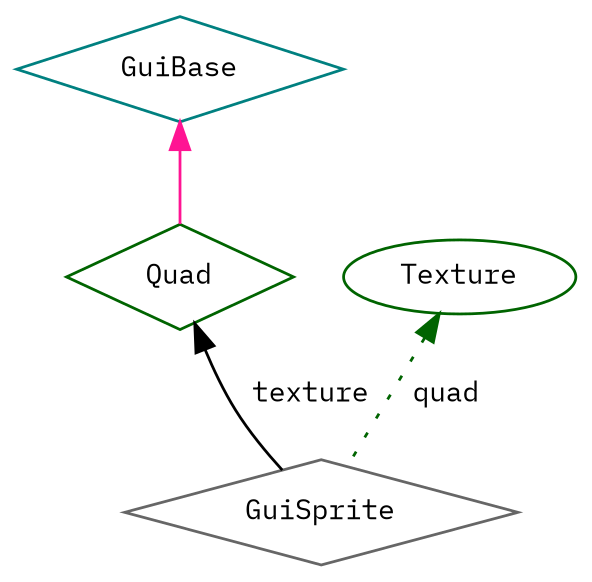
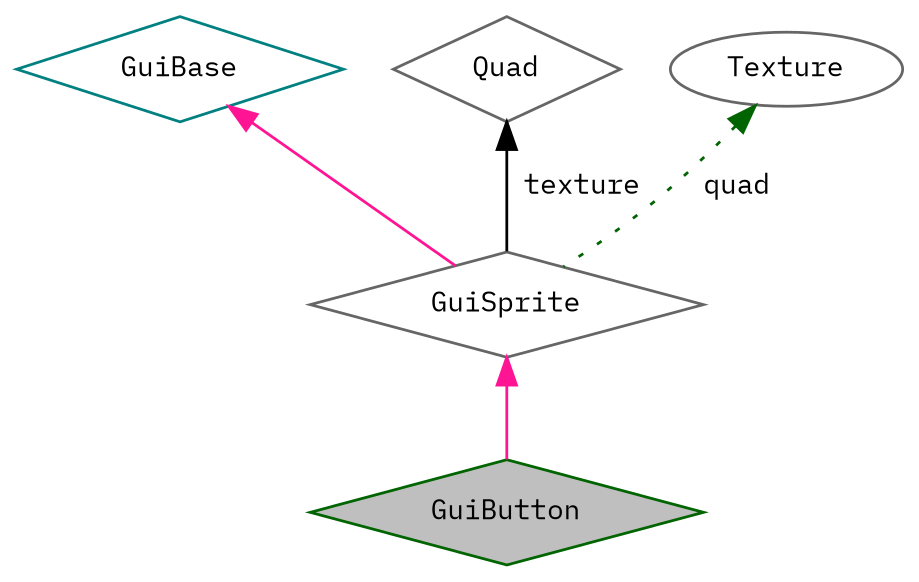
  digraph {
    fontname="IBM Plex Mono"
    node [color=darkgreen fillcolor=white fontname="IBM Plex Mono" fontsize=10 shape=diamond style=filled]
    edge [color=deeppink dir=back fontname="IBM Plex Mono" fontsize=10 labelfontname=Helvetica labelfontsize=10 style=solid]
+   n1 [fillcolor=grey75 fontcolor=black height=0.2 label=GuiButton width=0.4]
    n2 [color=gray40 height=0.2 label=GuiSprite width=0.4]
    n3 [color=teal height=0.2 label=GuiBase width=0.4]
-   n4 [height=0.2 label=Quad width=0.4]
-   n5 [height=0.2 label=Texture shape=ellipse width=0.4]
-   n3 -> n4
+   n4 [color=gray40 height=0.2 label=Quad width=0.4]
+   n5 [color=gray40 height=0.2 label=Texture shape=ellipse width=0.4]
+   n2 -> n1
+   n3 -> n2
    n4 -> n2 [color=black label=" texture"]
    n5 -> n2 [color=darkgreen label=" quad" style=dotted]
  }
